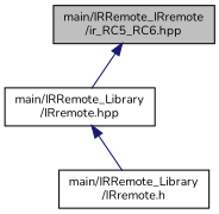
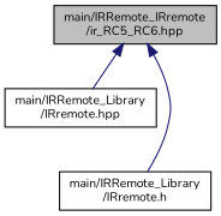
  digraph {
    fontname=Nunito
    node [color=black fillcolor=white fontname=Nunito fontsize=10 shape=record style=filled]
    edge [color=midnightblue dir=back fontname=Nunito fontsize=10 labelfontname=Helvetica labelfontsize=10 style=solid]
    n1 [fillcolor=grey75 fontcolor=black height=0.2 label="main/IRRemote_IRremote\l/ir_RC5_RC6.hpp" width=0.4]
    n2 [height=0.2 label="main/IRRemote_Library\l/IRremote.hpp" width=0.4]
    n3 [height=0.2 label="main/IRRemote_Library\l/IRremote.h" width=0.4]
    n1 -> n2
-   n2 -> n3
+   n1 -> n3
  }
